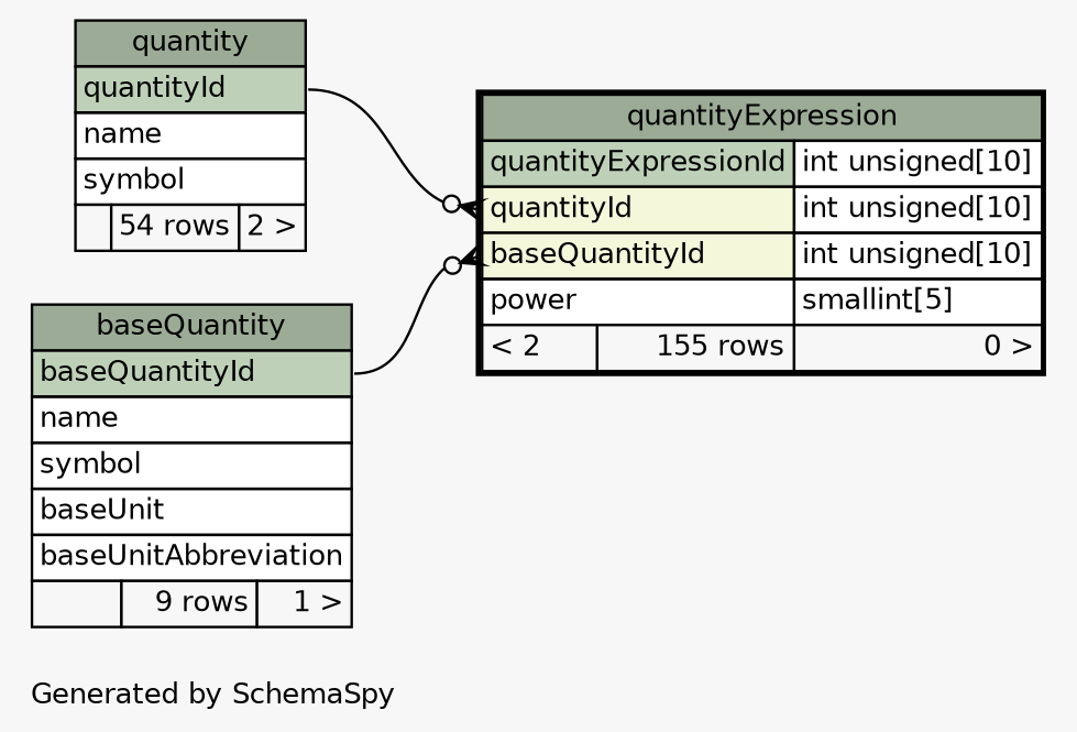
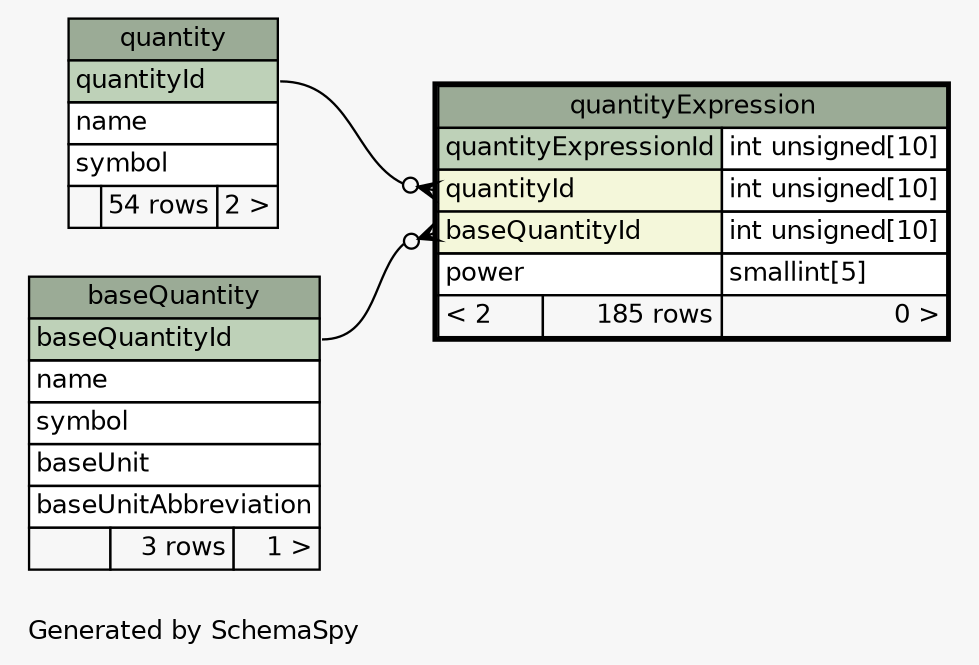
  digraph {
    bgcolor="#f7f7f7"
    fontname=Helvetica
    fontsize=11
    label="\nGenerated by SchemaSpy"
    labeljust=l
    nodesep=0.18
    rankdir=RL
    ranksep=0.46
    node [fontname=Helvetica fontsize=11 shape=plaintext]
    edge [arrowhead=none arrowsize=0.8 arrowtail=crowodot dir=back]
-   n1 [label=<     <TABLE BORDER="2" CELLBORDER="1" CELLSPACING="0" BGCOLOR="#ffffff">       <TR><TD COLSPAN="3" BGCOLOR="#9bab96" ALIGN="CENTER">quantityExpression</TD></TR>       <TR><TD PORT="quantityExpressionId" COLSPAN="2" BGCOLOR="#bed1b8" ALIGN="LEFT">quantityExpressionId</TD><TD PORT="quantityExpressionId.type" ALIGN="LEFT">int unsigned[10]</TD></TR>       <TR><TD PORT="quantityId" COLSPAN="2" BGCOLOR="#f4f7da" ALIGN="LEFT">quantityId</TD><TD PORT="quantityId.type" ALIGN="LEFT">int unsigned[10]</TD></TR>       <TR><TD PORT="baseQuantityId" COLSPAN="2" BGCOLOR="#f4f7da" ALIGN="LEFT">baseQuantityId</TD><TD PORT="baseQuantityId.type" ALIGN="LEFT">int unsigned[10]</TD></TR>       <TR><TD PORT="power" COLSPAN="2" ALIGN="LEFT">power</TD><TD PORT="power.type" ALIGN="LEFT">smallint[5]</TD></TR>       <TR><TD ALIGN="LEFT" BGCOLOR="#f7f7f7">&lt; 2</TD><TD ALIGN="RIGHT" BGCOLOR="#f7f7f7">155 rows</TD><TD ALIGN="RIGHT" BGCOLOR="#f7f7f7">0 &gt;</TD></TR>     </TABLE>>]
-   n2 [label=<     <TABLE BORDER="0" CELLBORDER="1" CELLSPACING="0" BGCOLOR="#ffffff">       <TR><TD COLSPAN="3" BGCOLOR="#9bab96" ALIGN="CENTER">baseQuantity</TD></TR>       <TR><TD PORT="baseQuantityId" COLSPAN="3" BGCOLOR="#bed1b8" ALIGN="LEFT">baseQuantityId</TD></TR>       <TR><TD PORT="name" COLSPAN="3" ALIGN="LEFT">name</TD></TR>       <TR><TD PORT="symbol" COLSPAN="3" ALIGN="LEFT">symbol</TD></TR>       <TR><TD PORT="baseUnit" COLSPAN="3" ALIGN="LEFT">baseUnit</TD></TR>       <TR><TD PORT="baseUnitAbbreviation" COLSPAN="3" ALIGN="LEFT">baseUnitAbbreviation</TD></TR>       <TR><TD ALIGN="LEFT" BGCOLOR="#f7f7f7">  </TD><TD ALIGN="RIGHT" BGCOLOR="#f7f7f7">9 rows</TD><TD ALIGN="RIGHT" BGCOLOR="#f7f7f7">1 &gt;</TD></TR>     </TABLE>>]
+   n1 [label=<     <TABLE BORDER="2" CELLBORDER="1" CELLSPACING="0" BGCOLOR="#ffffff">       <TR><TD COLSPAN="3" BGCOLOR="#9bab96" ALIGN="CENTER">quantityExpression</TD></TR>       <TR><TD PORT="quantityExpressionId" COLSPAN="2" BGCOLOR="#bed1b8" ALIGN="LEFT">quantityExpressionId</TD><TD PORT="quantityExpressionId.type" ALIGN="LEFT">int unsigned[10]</TD></TR>       <TR><TD PORT="quantityId" COLSPAN="2" BGCOLOR="#f4f7da" ALIGN="LEFT">quantityId</TD><TD PORT="quantityId.type" ALIGN="LEFT">int unsigned[10]</TD></TR>       <TR><TD PORT="baseQuantityId" COLSPAN="2" BGCOLOR="#f4f7da" ALIGN="LEFT">baseQuantityId</TD><TD PORT="baseQuantityId.type" ALIGN="LEFT">int unsigned[10]</TD></TR>       <TR><TD PORT="power" COLSPAN="2" ALIGN="LEFT">power</TD><TD PORT="power.type" ALIGN="LEFT">smallint[5]</TD></TR>       <TR><TD ALIGN="LEFT" BGCOLOR="#f7f7f7">&lt; 2</TD><TD ALIGN="RIGHT" BGCOLOR="#f7f7f7">185 rows</TD><TD ALIGN="RIGHT" BGCOLOR="#f7f7f7">0 &gt;</TD></TR>     </TABLE>>]
+   n2 [label=<     <TABLE BORDER="0" CELLBORDER="1" CELLSPACING="0" BGCOLOR="#ffffff">       <TR><TD COLSPAN="3" BGCOLOR="#9bab96" ALIGN="CENTER">baseQuantity</TD></TR>       <TR><TD PORT="baseQuantityId" COLSPAN="3" BGCOLOR="#bed1b8" ALIGN="LEFT">baseQuantityId</TD></TR>       <TR><TD PORT="name" COLSPAN="3" ALIGN="LEFT">name</TD></TR>       <TR><TD PORT="symbol" COLSPAN="3" ALIGN="LEFT">symbol</TD></TR>       <TR><TD PORT="baseUnit" COLSPAN="3" ALIGN="LEFT">baseUnit</TD></TR>       <TR><TD PORT="baseUnitAbbreviation" COLSPAN="3" ALIGN="LEFT">baseUnitAbbreviation</TD></TR>       <TR><TD ALIGN="LEFT" BGCOLOR="#f7f7f7">  </TD><TD ALIGN="RIGHT" BGCOLOR="#f7f7f7">3 rows</TD><TD ALIGN="RIGHT" BGCOLOR="#f7f7f7">1 &gt;</TD></TR>     </TABLE>>]
    n3 [label=<     <TABLE BORDER="0" CELLBORDER="1" CELLSPACING="0" BGCOLOR="#ffffff">       <TR><TD COLSPAN="3" BGCOLOR="#9bab96" ALIGN="CENTER">quantity</TD></TR>       <TR><TD PORT="quantityId" COLSPAN="3" BGCOLOR="#bed1b8" ALIGN="LEFT">quantityId</TD></TR>       <TR><TD PORT="name" COLSPAN="3" ALIGN="LEFT">name</TD></TR>       <TR><TD PORT="symbol" COLSPAN="3" ALIGN="LEFT">symbol</TD></TR>       <TR><TD ALIGN="LEFT" BGCOLOR="#f7f7f7">  </TD><TD ALIGN="RIGHT" BGCOLOR="#f7f7f7">54 rows</TD><TD ALIGN="RIGHT" BGCOLOR="#f7f7f7">2 &gt;</TD></TR>     </TABLE>>]
    n1 -> n2 [headport="baseQuantityId:e" tailport="baseQuantityId:w"]
    n1 -> n3 [headport="quantityId:e" tailport="quantityId:w"]
  }
